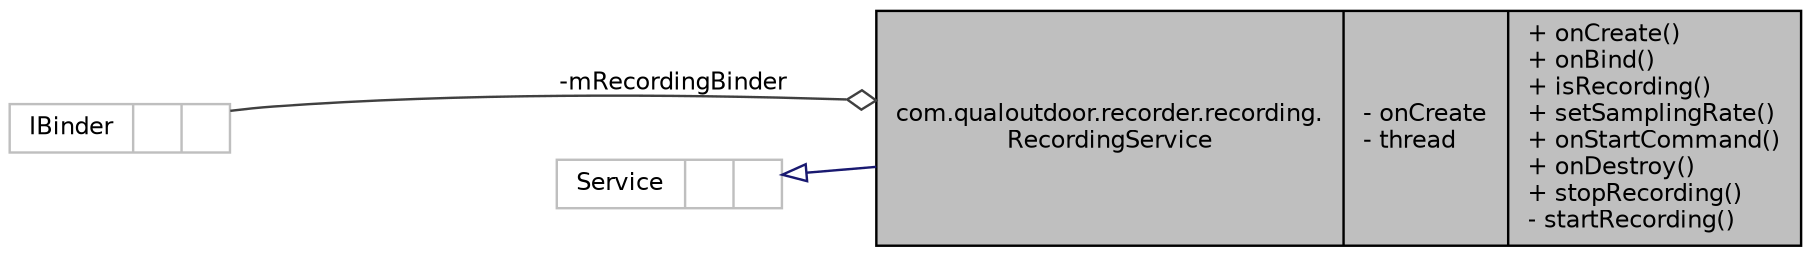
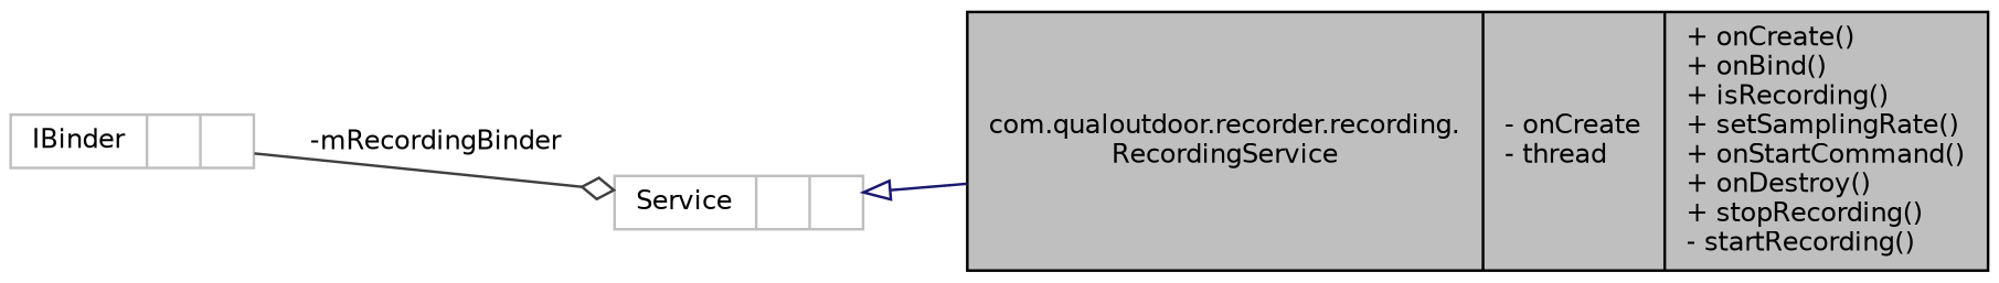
  digraph {
    rankdir=LR
    node [color=grey75 fillcolor=white fontname=Helvetica fontsize=10 shape=record style=filled]
    edge [fontname=Helvetica fontsize=10 labelfontname=Helvetica labelfontsize=10 style=solid]
    n1 [color=black fillcolor=grey75 fontcolor=black height=0.2 label="{com.qualoutdoor.recorder.recording.\lRecordingService\n|- onCreate\l- thread\l|+ onCreate()\l+ onBind()\l+ isRecording()\l+ setSamplingRate()\l+ onStartCommand()\l+ onDestroy()\l+ stopRecording()\l- startRecording()\l}" width=0.4]
    n2 [height=0.2 label="{Service\n||}" width=0.4]
    n3 [height=0.2 label="{IBinder\n||}" width=0.4]
    n2 -> n1 [arrowtail=onormal color=midnightblue dir=back]
-   n3 -> n1 [arrowhead=odiamond color=grey25 label=" -mRecordingBinder"]
+   n3 -> n2 [arrowhead=odiamond color=grey25 label=" -mRecordingBinder"]
  }
